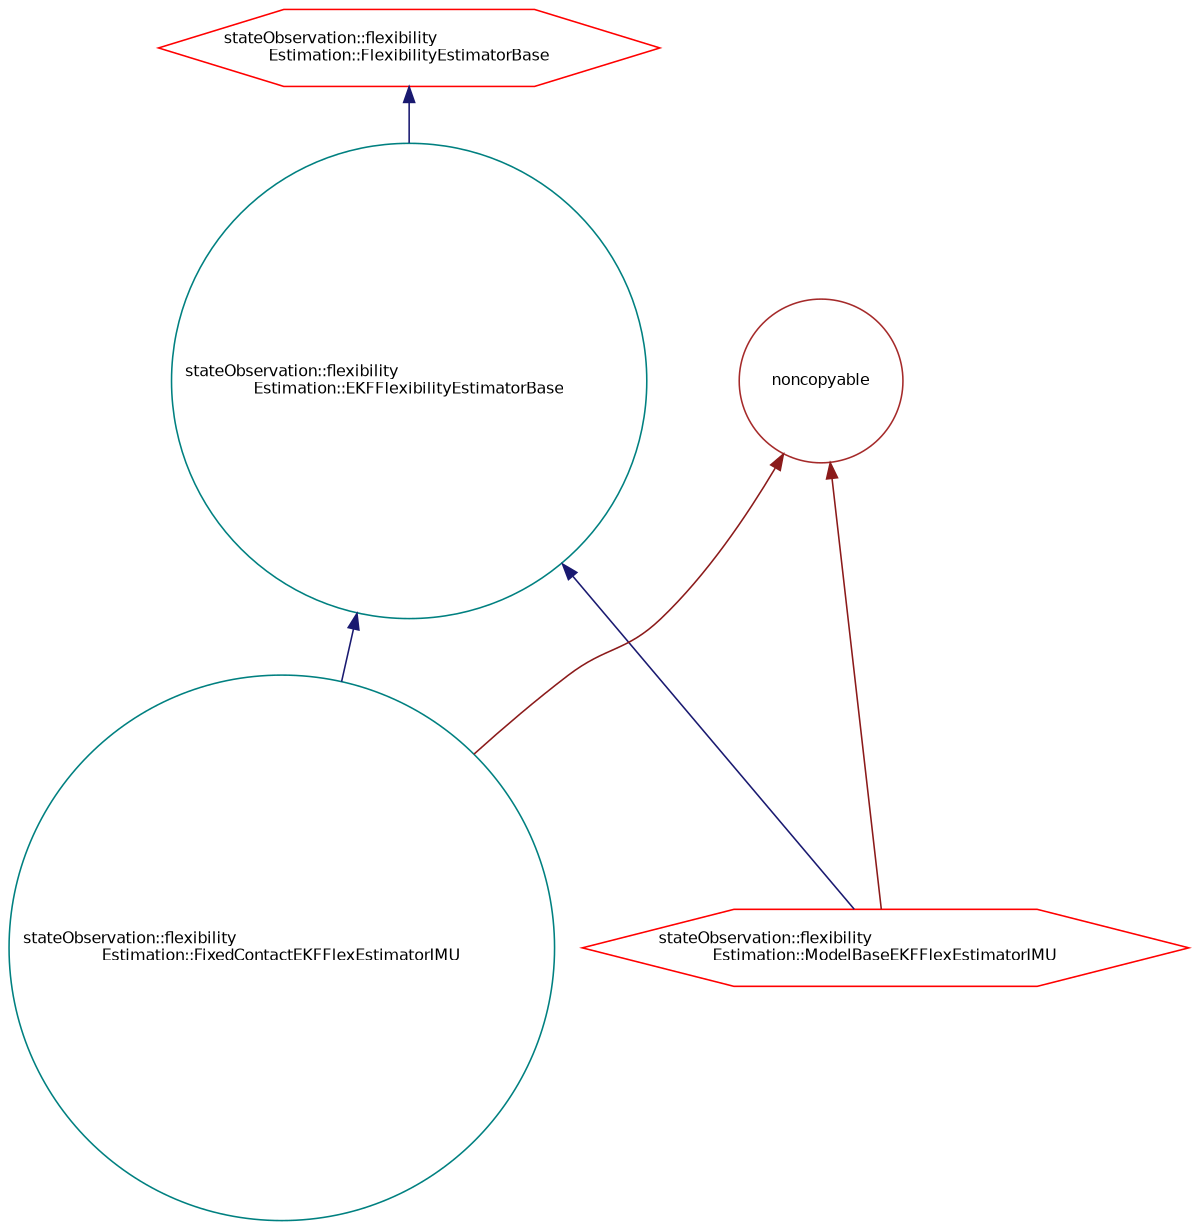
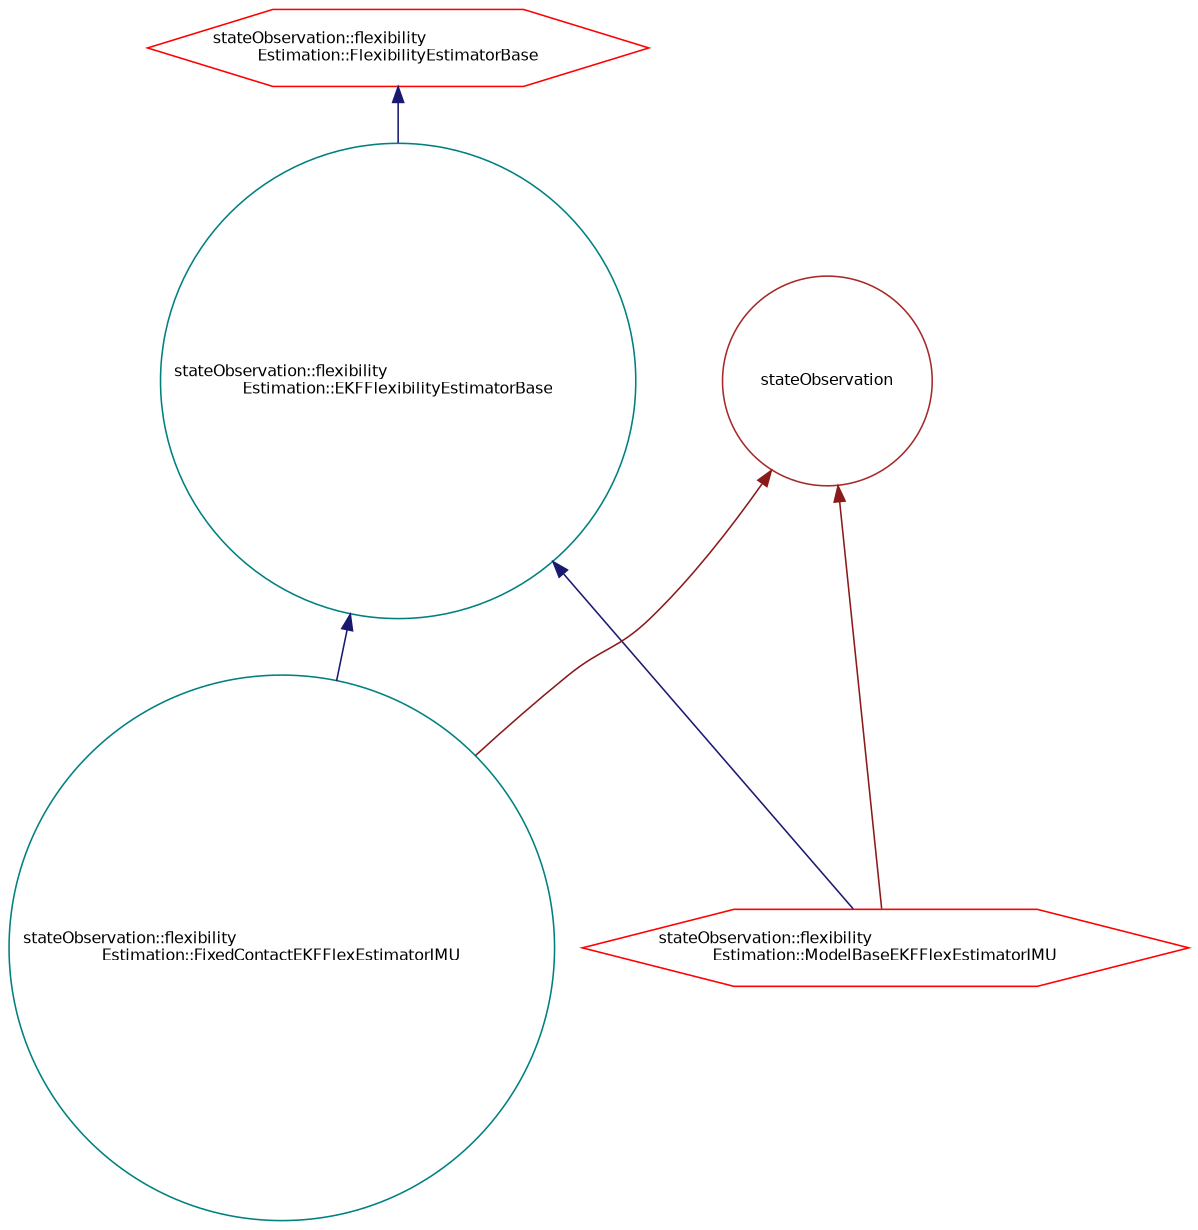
  digraph {
    rankdir=TB
    node [color=red fillcolor=white fontname=Helvetica fontsize=10 shape=circle style=filled]
    edge [color=midnightblue dir=back fontname=Helvetica fontsize=10 labelfontname=Helvetica labelfontsize=10 style=solid]
    n1 [height=0.2 label="stateObservation::flexibility\lEstimation::FlexibilityEstimatorBase" shape=hexagon width=0.4]
    n2 [color=teal height=0.2 label="stateObservation::flexibility\lEstimation::EKFFlexibilityEstimatorBase" width=0.4]
    n3 [color=teal height=0.2 label="stateObservation::flexibility\lEstimation::FixedContactEKFFlexEstimatorIMU" width=0.4]
    n4 [height=0.2 label="stateObservation::flexibility\lEstimation::ModelBaseEKFFlexEstimatorIMU" shape=hexagon width=0.4]
-   n5 [color=brown height=0.2 label=noncopyable width=0.4]
+   n5 [color=brown height=0.2 label=stateObservation width=0.4]
    n1 -> n2
    n2 -> n3
    n2 -> n4
    n5 -> n3 [color=firebrick4]
    n5 -> n4 [color=firebrick4]
  }
